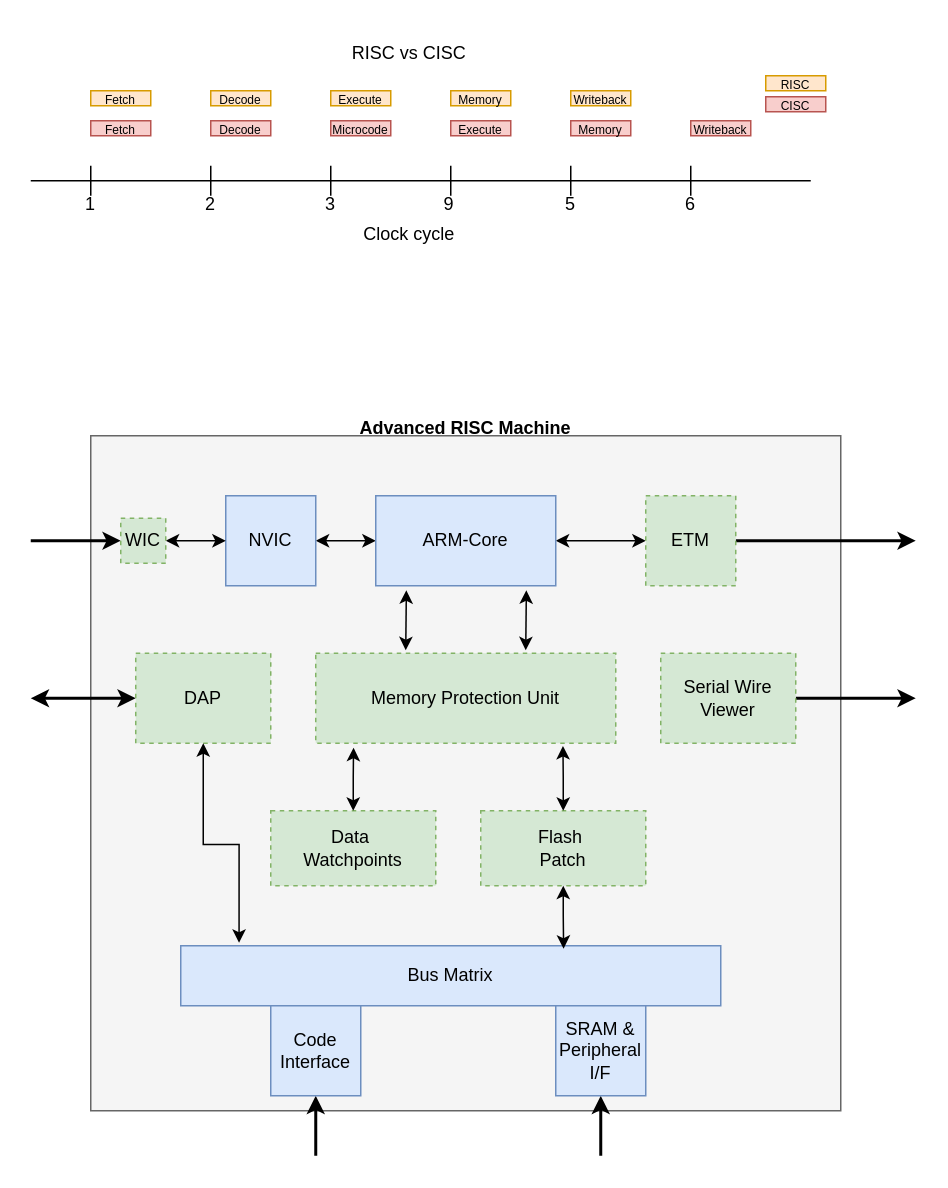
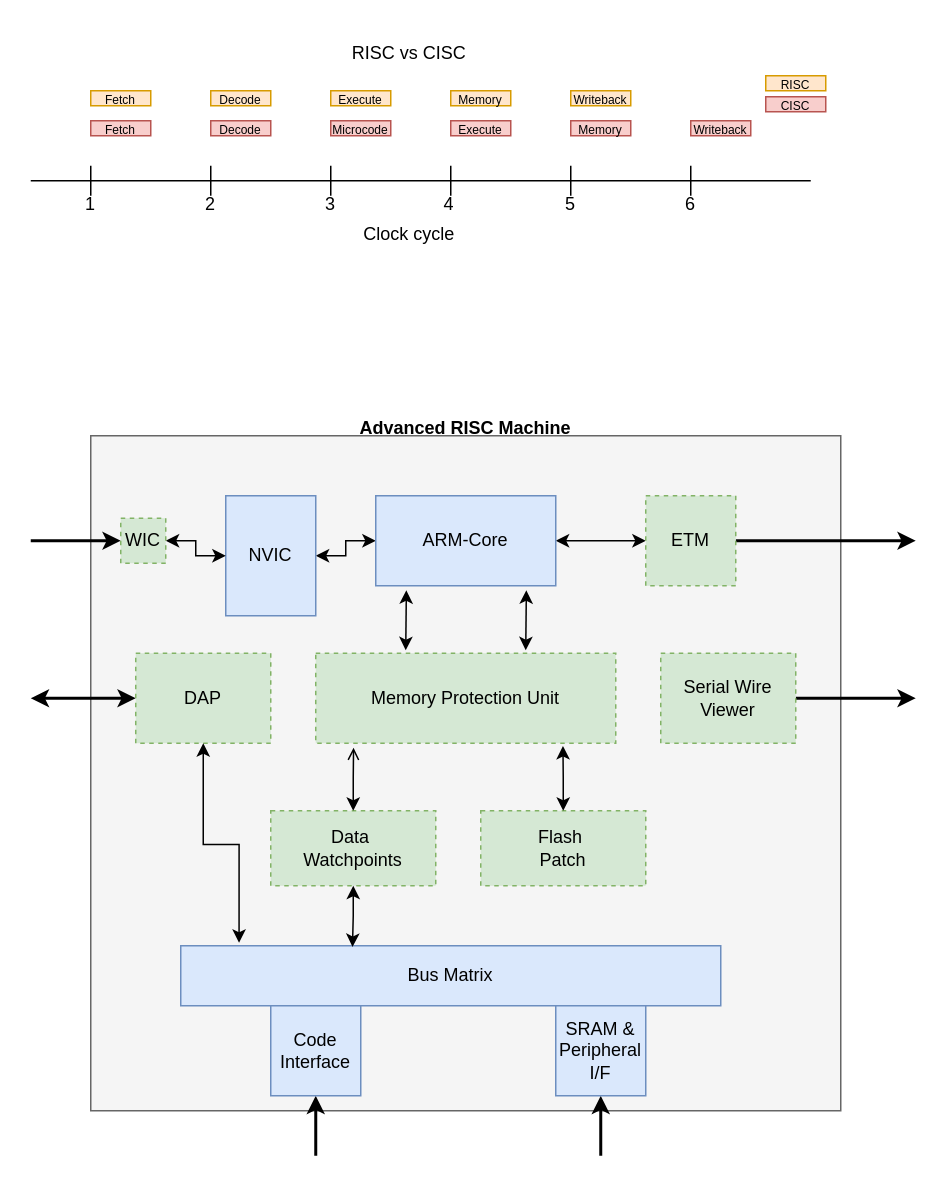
  <mxCell id="0" />
  <mxCell id="1" parent="0" />
  <mxCell id="2" value="" style="group" parent="1" vertex="1" connectable="0"><mxGeometry x="20" y="20" width="530" height="151" as="geometry" /></mxCell>
  <mxCell id="3" value="" style="endArrow=none;html=1;rounded=0;" parent="2" edge="1"><mxGeometry width="50" height="50" relative="1" as="geometry"><mxPoint y="100" as="sourcePoint" /><mxPoint x="520" y="100" as="targetPoint" /></mxGeometry></mxCell>
  <mxCell id="4" value="" style="endArrow=none;html=1;rounded=0;" parent="2" edge="1"><mxGeometry width="50" height="50" relative="1" as="geometry"><mxPoint x="40" y="110" as="sourcePoint" /><mxPoint x="40" y="90" as="targetPoint" /></mxGeometry></mxCell>
  <mxCell id="5" value="" style="endArrow=none;html=1;rounded=0;" parent="2" edge="1"><mxGeometry width="50" height="50" relative="1" as="geometry"><mxPoint x="120" y="110" as="sourcePoint" /><mxPoint x="120" y="90" as="targetPoint" /></mxGeometry></mxCell>
  <mxCell id="6" value="" style="endArrow=none;html=1;rounded=0;" parent="2" edge="1"><mxGeometry width="50" height="50" relative="1" as="geometry"><mxPoint x="200" y="110" as="sourcePoint" /><mxPoint x="200" y="90" as="targetPoint" /></mxGeometry></mxCell>
  <mxCell id="7" value="" style="endArrow=none;html=1;rounded=0;" parent="2" edge="1"><mxGeometry width="50" height="50" relative="1" as="geometry"><mxPoint x="280" y="110" as="sourcePoint" /><mxPoint x="280" y="90" as="targetPoint" /></mxGeometry></mxCell>
  <mxCell id="8" value="" style="endArrow=none;html=1;rounded=0;" parent="2" edge="1"><mxGeometry width="50" height="50" relative="1" as="geometry"><mxPoint x="360" y="110" as="sourcePoint" /><mxPoint x="360" y="90" as="targetPoint" /></mxGeometry></mxCell>
  <mxCell id="9" value="" style="endArrow=none;html=1;rounded=0;" parent="2" edge="1"><mxGeometry width="50" height="50" relative="1" as="geometry"><mxPoint x="440" y="110" as="sourcePoint" /><mxPoint x="440" y="90" as="targetPoint" /></mxGeometry></mxCell>
  <mxCell id="10" value="&lt;font style=&quot;font-size: 8px;&quot;&gt;Fetch&lt;/font&gt;" style="rounded=0;whiteSpace=wrap;html=1;align=center;labelPosition=center;verticalLabelPosition=middle;verticalAlign=middle;fillColor=#ffe6cc;strokeColor=#d79b00;" parent="2" vertex="1"><mxGeometry x="40" y="40" width="40" height="10" as="geometry" /></mxCell>
  <mxCell id="11" value="&lt;font style=&quot;font-size: 8px;&quot;&gt;Decode&lt;/font&gt;" style="rounded=0;whiteSpace=wrap;html=1;align=center;labelPosition=center;verticalLabelPosition=middle;verticalAlign=middle;fillColor=#ffe6cc;strokeColor=#d79b00;" parent="2" vertex="1"><mxGeometry x="120" y="40" width="40" height="10" as="geometry" /></mxCell>
  <mxCell id="12" value="&lt;font style=&quot;font-size: 8px;&quot;&gt;Execute&lt;/font&gt;" style="rounded=0;whiteSpace=wrap;html=1;align=center;labelPosition=center;verticalLabelPosition=middle;verticalAlign=middle;fillColor=#ffe6cc;strokeColor=#d79b00;" parent="2" vertex="1"><mxGeometry x="200" y="40" width="40" height="10" as="geometry" /></mxCell>
  <mxCell id="13" value="&lt;font style=&quot;font-size: 8px;&quot;&gt;Memory&lt;/font&gt;" style="rounded=0;whiteSpace=wrap;html=1;align=center;labelPosition=center;verticalLabelPosition=middle;verticalAlign=middle;fillColor=#ffe6cc;strokeColor=#d79b00;" parent="2" vertex="1"><mxGeometry x="280" y="40" width="40" height="10" as="geometry" /></mxCell>
  <mxCell id="14" value="&lt;font style=&quot;font-size: 8px;&quot;&gt;Writeback&lt;/font&gt;" style="rounded=0;whiteSpace=wrap;html=1;align=center;labelPosition=center;verticalLabelPosition=middle;verticalAlign=middle;fillColor=#ffe6cc;strokeColor=#d79b00;" parent="2" vertex="1"><mxGeometry x="360" y="40" width="40" height="10" as="geometry" /></mxCell>
  <mxCell id="15" value="&lt;font style=&quot;font-size: 8px;&quot;&gt;Fetch&lt;/font&gt;" style="rounded=0;whiteSpace=wrap;html=1;align=center;labelPosition=center;verticalLabelPosition=middle;verticalAlign=middle;fillColor=#f8cecc;strokeColor=#b85450;" parent="2" vertex="1"><mxGeometry x="40" y="60" width="40" height="10" as="geometry" /></mxCell>
  <mxCell id="16" value="&lt;font style=&quot;font-size: 8px;&quot;&gt;Decode&lt;/font&gt;" style="rounded=0;whiteSpace=wrap;html=1;align=center;labelPosition=center;verticalLabelPosition=middle;verticalAlign=middle;fillColor=#f8cecc;strokeColor=#b85450;" parent="2" vertex="1"><mxGeometry x="120" y="60" width="40" height="10" as="geometry" /></mxCell>
  <mxCell id="17" value="&lt;font style=&quot;font-size: 8px;&quot;&gt;Microcode&lt;/font&gt;" style="rounded=0;whiteSpace=wrap;html=1;align=center;labelPosition=center;verticalLabelPosition=middle;verticalAlign=middle;fillColor=#f8cecc;strokeColor=#b85450;" parent="2" vertex="1"><mxGeometry x="200" y="60" width="40" height="10" as="geometry" /></mxCell>
  <mxCell id="18" value="&lt;font style=&quot;font-size: 8px;&quot;&gt;Execute&lt;/font&gt;" style="rounded=0;whiteSpace=wrap;html=1;align=center;labelPosition=center;verticalLabelPosition=middle;verticalAlign=middle;fillColor=#f8cecc;strokeColor=#b85450;" parent="2" vertex="1"><mxGeometry x="280" y="60" width="40" height="10" as="geometry" /></mxCell>
  <mxCell id="19" value="&lt;font style=&quot;font-size: 8px;&quot;&gt;Memory&lt;/font&gt;" style="rounded=0;whiteSpace=wrap;html=1;align=center;labelPosition=center;verticalLabelPosition=middle;verticalAlign=middle;fillColor=#f8cecc;strokeColor=#b85450;" parent="2" vertex="1"><mxGeometry x="360" y="60" width="40" height="10" as="geometry" /></mxCell>
  <mxCell id="20" value="&lt;font style=&quot;font-size: 8px;&quot;&gt;Writeback&lt;/font&gt;" style="rounded=0;whiteSpace=wrap;html=1;align=center;labelPosition=center;verticalLabelPosition=middle;verticalAlign=middle;fillColor=#f8cecc;strokeColor=#b85450;" parent="2" vertex="1"><mxGeometry x="440" y="60" width="40" height="10" as="geometry" /></mxCell>
  <mxCell id="21" value="&lt;font style=&quot;font-size: 8px;&quot;&gt;RISC&lt;/font&gt;" style="rounded=0;whiteSpace=wrap;html=1;align=center;labelPosition=center;verticalLabelPosition=middle;verticalAlign=middle;fillColor=#ffe6cc;strokeColor=#d79b00;" parent="2" vertex="1"><mxGeometry x="490" y="30" width="40" height="10" as="geometry" /></mxCell>
  <mxCell id="22" value="&lt;font style=&quot;font-size: 8px;&quot;&gt;CISC&lt;/font&gt;" style="rounded=0;whiteSpace=wrap;html=1;align=center;labelPosition=center;verticalLabelPosition=middle;verticalAlign=middle;fillColor=#f8cecc;strokeColor=#b85450;" parent="2" vertex="1"><mxGeometry x="490" y="44" width="40" height="10" as="geometry" /></mxCell>
  <mxCell id="23" value="1" style="text;html=1;align=center;verticalAlign=middle;whiteSpace=wrap;rounded=0;" parent="2" vertex="1"><mxGeometry x="25" y="111" width="30" height="10" as="geometry" /></mxCell>
  <mxCell id="24" value="2" style="text;html=1;align=center;verticalAlign=middle;whiteSpace=wrap;rounded=0;" parent="2" vertex="1"><mxGeometry x="105" y="111" width="30" height="10" as="geometry" /></mxCell>
  <mxCell id="25" value="3" style="text;html=1;align=center;verticalAlign=middle;whiteSpace=wrap;rounded=0;" parent="2" vertex="1"><mxGeometry x="185" y="111" width="30" height="10" as="geometry" /></mxCell>
- <mxCell id="26" value="9" style="text;html=1;align=center;verticalAlign=middle;whiteSpace=wrap;rounded=0;" parent="2" vertex="1"><mxGeometry x="264" y="111" width="30" height="10" as="geometry" /></mxCell>
+ <mxCell id="26" value="4" style="text;html=1;align=center;verticalAlign=middle;whiteSpace=wrap;rounded=0;" parent="2" vertex="1"><mxGeometry x="264" y="111" width="30" height="10" as="geometry" /></mxCell>
  <mxCell id="27" value="5" style="text;html=1;align=center;verticalAlign=middle;whiteSpace=wrap;rounded=0;" parent="2" vertex="1"><mxGeometry x="345" y="111" width="30" height="10" as="geometry" /></mxCell>
  <mxCell id="28" value="6" style="text;html=1;align=center;verticalAlign=middle;whiteSpace=wrap;rounded=0;" parent="2" vertex="1"><mxGeometry x="425" y="111" width="30" height="10" as="geometry" /></mxCell>
  <mxCell id="29" value="Clock cycle" style="text;html=1;align=center;verticalAlign=middle;whiteSpace=wrap;rounded=0;" parent="2" vertex="1"><mxGeometry x="215" y="121" width="75" height="30" as="geometry" /></mxCell>
  <mxCell id="30" value="RISC vs CISC" style="text;html=1;align=center;verticalAlign=middle;whiteSpace=wrap;rounded=0;" parent="2" vertex="1"><mxGeometry x="202" width="101" height="30" as="geometry" /></mxCell>
  <mxCell id="31" value="" style="group" parent="1" vertex="1" connectable="0"><mxGeometry x="20" y="270" width="590.0" height="500" as="geometry" /></mxCell>
  <mxCell id="32" value="" style="rounded=0;whiteSpace=wrap;html=1;fillColor=#f5f5f5;fontColor=#333333;strokeColor=#666666;" parent="31" vertex="1"><mxGeometry x="40" y="20" width="500" height="450" as="geometry" /></mxCell>
  <mxCell id="33" style="edgeStyle=orthogonalEdgeStyle;rounded=0;orthogonalLoop=1;jettySize=auto;html=1;startArrow=classic;startFill=1;" parent="31" source="35" target="37" edge="1"><mxGeometry relative="1" as="geometry" /></mxCell>
  <mxCell id="34" style="edgeStyle=orthogonalEdgeStyle;rounded=0;orthogonalLoop=1;jettySize=auto;html=1;entryX=1;entryY=0.5;entryDx=0;entryDy=0;startArrow=classic;startFill=1;" parent="31" source="35" target="38" edge="1"><mxGeometry relative="1" as="geometry" /></mxCell>
  <mxCell id="35" value="ARM-Core" style="rounded=0;whiteSpace=wrap;html=1;fillColor=#dae8fc;strokeColor=#6c8ebf;" parent="31" vertex="1"><mxGeometry x="230" y="60" width="120" height="60" as="geometry" /></mxCell>
  <mxCell id="36" style="edgeStyle=orthogonalEdgeStyle;rounded=0;orthogonalLoop=1;jettySize=auto;html=1;strokeWidth=2;" parent="31" source="37" edge="1"><mxGeometry relative="1" as="geometry"><mxPoint x="590.0" y="90.0" as="targetPoint" /></mxGeometry></mxCell>
  <mxCell id="37" value="ETM" style="rounded=0;whiteSpace=wrap;html=1;dashed=1;fillColor=#d5e8d4;strokeColor=#82b366;" parent="31" vertex="1"><mxGeometry x="410" y="60" width="60" height="60" as="geometry" /></mxCell>
- <mxCell id="38" value="NVIC" style="rounded=0;whiteSpace=wrap;html=1;fillColor=#dae8fc;strokeColor=#6c8ebf;" parent="31" vertex="1"><mxGeometry x="130" y="60" width="60" height="60" as="geometry" /></mxCell>
+ <mxCell id="38" value="NVIC" style="rounded=0;whiteSpace=wrap;html=1;fillColor=#dae8fc;strokeColor=#6c8ebf;" parent="31" vertex="1"><mxGeometry x="130" y="60" width="60" height="80" as="geometry" /></mxCell>
  <mxCell id="39" style="edgeStyle=orthogonalEdgeStyle;rounded=0;orthogonalLoop=1;jettySize=auto;html=1;entryX=0;entryY=0.5;entryDx=0;entryDy=0;startArrow=classic;startFill=1;" parent="31" source="41" target="38" edge="1"><mxGeometry relative="1" as="geometry" /></mxCell>
  <mxCell id="40" style="edgeStyle=orthogonalEdgeStyle;rounded=0;orthogonalLoop=1;jettySize=auto;html=1;startArrow=classic;startFill=1;endArrow=none;strokeWidth=2;" parent="31" source="41" edge="1"><mxGeometry relative="1" as="geometry"><mxPoint y="90.0" as="targetPoint" /></mxGeometry></mxCell>
  <mxCell id="41" value="WIC" style="rounded=0;whiteSpace=wrap;html=1;dashed=1;fillColor=#d5e8d4;strokeColor=#82b366;" parent="31" vertex="1"><mxGeometry x="60" y="75" width="30" height="30" as="geometry" /></mxCell>
  <mxCell id="42" value="Memory Protection Unit" style="rounded=0;whiteSpace=wrap;html=1;dashed=1;fillColor=#d5e8d4;strokeColor=#82b366;" parent="31" vertex="1"><mxGeometry x="190" y="165" width="200" height="60" as="geometry" /></mxCell>
  <mxCell id="43" style="edgeStyle=orthogonalEdgeStyle;rounded=0;orthogonalLoop=1;jettySize=auto;html=1;startArrow=none;startFill=0;strokeWidth=2;" parent="31" source="44" edge="1"><mxGeometry relative="1" as="geometry"><mxPoint x="590.0" y="195.0" as="targetPoint" /></mxGeometry></mxCell>
  <mxCell id="44" value="Serial Wire&lt;div&gt;Viewer&lt;/div&gt;" style="rounded=0;whiteSpace=wrap;html=1;dashed=1;fillColor=#d5e8d4;strokeColor=#82b366;" parent="31" vertex="1"><mxGeometry x="420" y="165" width="90" height="60" as="geometry" /></mxCell>
  <mxCell id="45" style="edgeStyle=orthogonalEdgeStyle;rounded=0;orthogonalLoop=1;jettySize=auto;html=1;startArrow=classic;startFill=1;strokeWidth=2;" parent="31" source="46" edge="1"><mxGeometry relative="1" as="geometry"><mxPoint y="195.0" as="targetPoint" /></mxGeometry></mxCell>
  <mxCell id="46" value="DAP" style="rounded=0;whiteSpace=wrap;html=1;dashed=1;fillColor=#d5e8d4;strokeColor=#82b366;" parent="31" vertex="1"><mxGeometry x="70" y="165" width="90" height="60" as="geometry" /></mxCell>
  <mxCell id="47" value="" style="endArrow=classic;startArrow=classic;html=1;rounded=0;entryX=0.17;entryY=1.001;entryDx=0;entryDy=0;entryPerimeter=0;" parent="31" edge="1"><mxGeometry width="50" height="50" relative="1" as="geometry"><mxPoint x="250" y="163" as="sourcePoint" /><mxPoint x="250.4" y="123.06" as="targetPoint" /></mxGeometry></mxCell>
  <mxCell id="48" value="" style="endArrow=classic;startArrow=classic;html=1;rounded=0;entryX=0.17;entryY=1.001;entryDx=0;entryDy=0;entryPerimeter=0;" parent="31" edge="1"><mxGeometry width="50" height="50" relative="1" as="geometry"><mxPoint x="330" y="163" as="sourcePoint" /><mxPoint x="330.4" y="123.06" as="targetPoint" /></mxGeometry></mxCell>
  <mxCell id="49" value="Data&amp;nbsp;&lt;div&gt;Watchp&lt;span style=&quot;background-color: transparent; color: light-dark(rgb(0, 0, 0), rgb(255, 255, 255));&quot;&gt;oints&lt;/span&gt;&lt;/div&gt;" style="rounded=0;whiteSpace=wrap;html=1;dashed=1;fillColor=#d5e8d4;strokeColor=#82b366;" parent="31" vertex="1"><mxGeometry x="160" y="270" width="110" height="50" as="geometry" /></mxCell>
  <mxCell id="50" value="Flash&amp;nbsp;&lt;div&gt;Patch&lt;/div&gt;" style="rounded=0;whiteSpace=wrap;html=1;dashed=1;fillColor=#d5e8d4;strokeColor=#82b366;" parent="31" vertex="1"><mxGeometry x="300" y="270" width="110" height="50" as="geometry" /></mxCell>
  <mxCell id="51" value="Bus Matrix" style="rounded=0;whiteSpace=wrap;html=1;fillColor=#dae8fc;strokeColor=#6c8ebf;" parent="31" vertex="1"><mxGeometry x="100" y="360" width="360" height="40" as="geometry" /></mxCell>
  <mxCell id="52" style="edgeStyle=orthogonalEdgeStyle;rounded=0;orthogonalLoop=1;jettySize=auto;html=1;startArrow=classic;startFill=1;endArrow=none;strokeWidth=2;" parent="31" source="53" edge="1"><mxGeometry relative="1" as="geometry"><mxPoint x="190" y="500" as="targetPoint" /></mxGeometry></mxCell>
  <mxCell id="53" value="Code&lt;div&gt;Interface&lt;/div&gt;" style="rounded=0;whiteSpace=wrap;html=1;fillColor=#dae8fc;strokeColor=#6c8ebf;" parent="31" vertex="1"><mxGeometry x="160" y="400" width="60" height="60" as="geometry" /></mxCell>
  <mxCell id="54" style="edgeStyle=orthogonalEdgeStyle;rounded=0;orthogonalLoop=1;jettySize=auto;html=1;startArrow=classic;startFill=1;endArrow=none;strokeWidth=2;" parent="31" source="55" edge="1"><mxGeometry relative="1" as="geometry"><mxPoint x="380" y="500" as="targetPoint" /></mxGeometry></mxCell>
  <mxCell id="55" value="SRAM &amp;amp;&lt;div&gt;Peripheral&lt;/div&gt;&lt;div&gt;I/F&lt;/div&gt;" style="rounded=0;whiteSpace=wrap;html=1;fillColor=#dae8fc;strokeColor=#6c8ebf;" parent="31" vertex="1"><mxGeometry x="350" y="400" width="60" height="60" as="geometry" /></mxCell>
- <mxCell id="57" style="edgeStyle=orthogonalEdgeStyle;rounded=0;orthogonalLoop=1;jettySize=auto;html=1;entryX=0.709;entryY=0.05;entryDx=0;entryDy=0;entryPerimeter=0;startArrow=classic;startFill=1;" parent="31" source="50" target="51" edge="1"><mxGeometry relative="1" as="geometry" /></mxCell>
+ <mxCell id="56" style="edgeStyle=orthogonalEdgeStyle;rounded=0;orthogonalLoop=1;jettySize=auto;html=1;entryX=0.318;entryY=0.02;entryDx=0;entryDy=0;entryPerimeter=0;startArrow=classic;startFill=1;" parent="31" source="49" target="51" edge="1"><mxGeometry relative="1" as="geometry" /></mxCell>
  <mxCell id="58" style="edgeStyle=orthogonalEdgeStyle;rounded=0;orthogonalLoop=1;jettySize=auto;html=1;entryX=0.824;entryY=1.03;entryDx=0;entryDy=0;entryPerimeter=0;startArrow=classic;startFill=1;" parent="31" source="50" target="42" edge="1"><mxGeometry relative="1" as="geometry" /></mxCell>
- <mxCell id="59" style="edgeStyle=orthogonalEdgeStyle;rounded=0;orthogonalLoop=1;jettySize=auto;html=1;entryX=0.126;entryY=1.05;entryDx=0;entryDy=0;entryPerimeter=0;startArrow=classic;startFill=1;" parent="31" source="49" target="42" edge="1"><mxGeometry relative="1" as="geometry" /></mxCell>
+ <mxCell id="59" style="edgeStyle=orthogonalEdgeStyle;rounded=0;orthogonalLoop=1;jettySize=auto;html=1;entryX=0.126;entryY=1.05;entryDx=0;entryDy=0;entryPerimeter=0;startArrow=classic;startFill=1;endArrow=open;" parent="31" source="49" target="42" edge="1"><mxGeometry relative="1" as="geometry" /></mxCell>
  <mxCell id="60" style="edgeStyle=orthogonalEdgeStyle;rounded=0;orthogonalLoop=1;jettySize=auto;html=1;entryX=0.108;entryY=-0.05;entryDx=0;entryDy=0;entryPerimeter=0;startArrow=classic;startFill=1;" parent="31" source="46" target="51" edge="1"><mxGeometry relative="1" as="geometry" /></mxCell>
  <mxCell id="61" value="&lt;b&gt;Advanced RISC Machine&lt;/b&gt;" style="text;html=1;align=center;verticalAlign=middle;whiteSpace=wrap;rounded=0;" parent="31" vertex="1"><mxGeometry x="210" width="160" height="30" as="geometry" /></mxCell>
